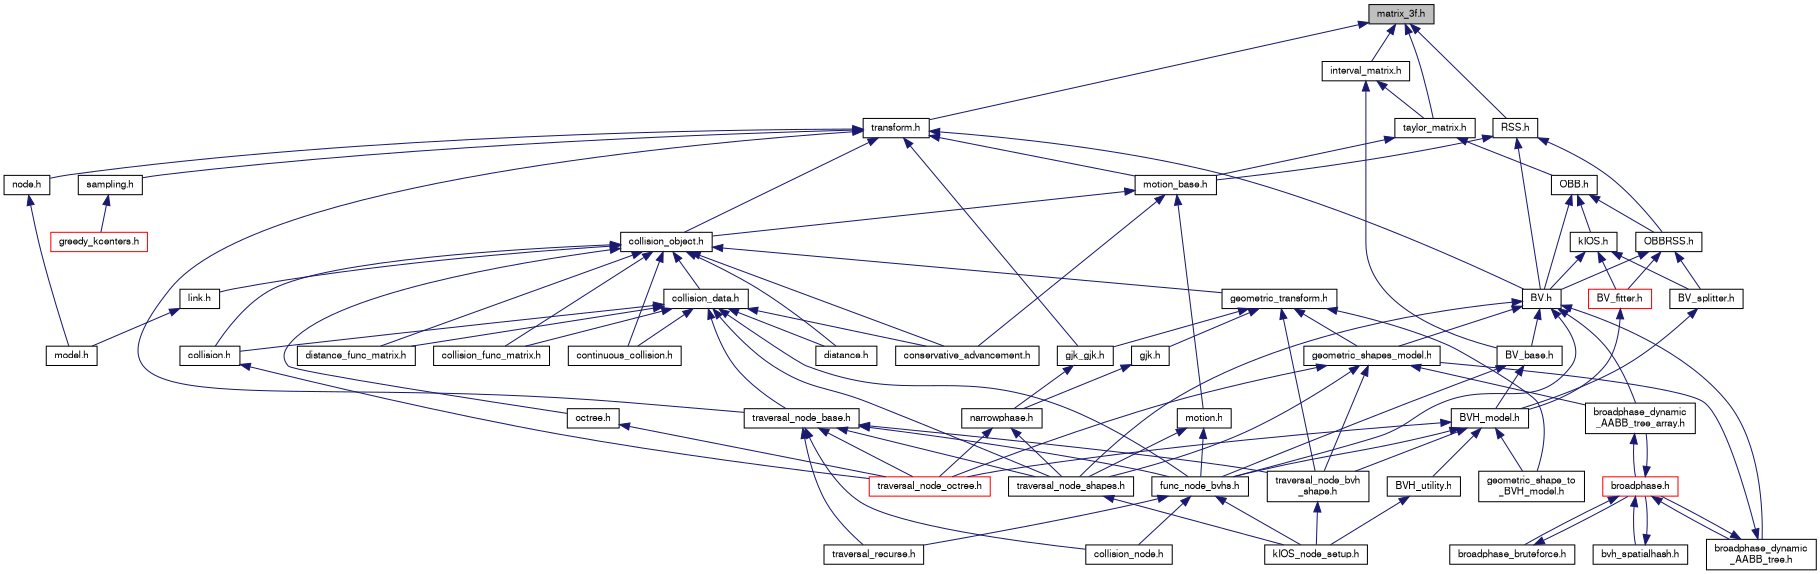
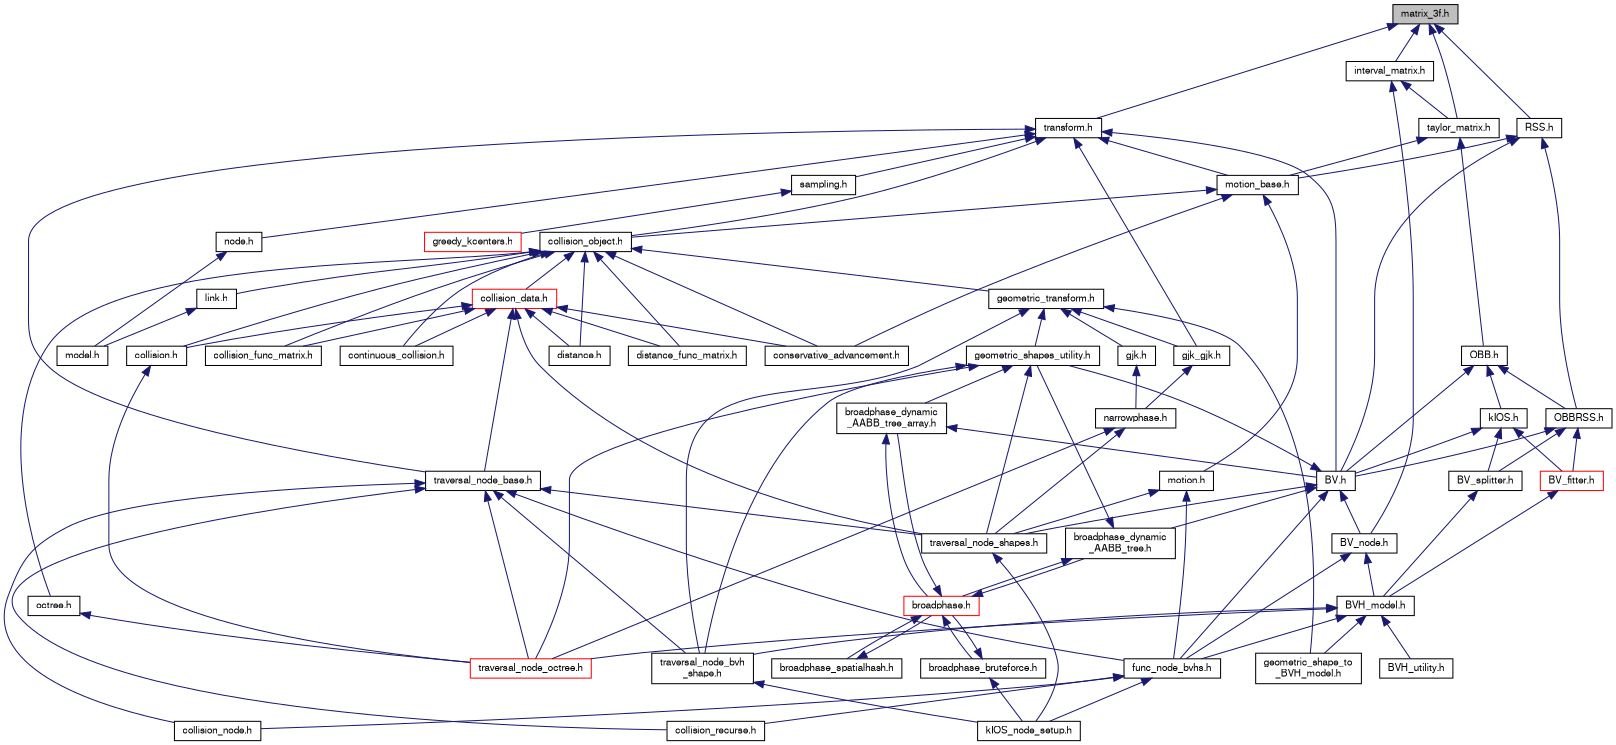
  digraph {
    node [color=black fillcolor=white fontname=FreeSans fontsize=10 shape=record style=filled]
    edge [color=midnightblue dir=back fontname=FreeSans fontsize=10 labelfontname=FreeSans labelfontsize=10 style=solid]
    n1 [fillcolor=grey75 fontcolor=black height=0.2 label="matrix_3f.h" width=0.4]
    n2 [height=0.2 label="transform.h" width=0.4]
    n3 [height=0.2 label="taylor_matrix.h" width=0.4]
    n4 [height=0.2 label="interval_matrix.h" width=0.4]
    n5 [height=0.2 label="RSS.h" width=0.4]
    n6 [height=0.2 label="node.h" width=0.4]
    n7 [height=0.2 label="collision_object.h" width=0.4]
    n8 [height=0.2 label="gjk_gjk.h" width=0.4]
    n9 [height=0.2 label="traversal_node_base.h" width=0.4]
    n10 [height=0.2 label="motion_base.h" width=0.4]
    n11 [height=0.2 label="BV.h" width=0.4]
    n12 [height=0.2 label="sampling.h" width=0.4]
-   n13 [height=0.2 label="BV_base.h" width=0.4]
+   n13 [height=0.2 label="BV_node.h" width=0.4]
    n14 [height=0.2 label="BVH_model.h" width=0.4]
    n15 [height=0.2 label="func_node_bvhs.h" width=0.4]
    n16 [height=0.2 label="OBB.h" width=0.4]
    n17 [height=0.2 label="OBBRSS.h" width=0.4]
    n18 [height=0.2 label="kIOS.h" width=0.4]
    n19 [height=0.2 label="model.h" width=0.4]
    n20 [height=0.2 label="link.h" width=0.4]
    n21 [height=0.2 label="geometric_transform.h" width=0.4]
    n22 [height=0.2 label="conservative_advancement.h" width=0.4]
-   n23 [height=0.2 label="collision_data.h" width=0.4]
+   n23 [color=red height=0.2 label="collision_data.h" width=0.4]
    n24 [height=0.2 label="collision.h" width=0.4]
    n25 [height=0.2 label="collision_func_matrix.h" width=0.4]
    n26 [height=0.2 label="continuous_collision.h" width=0.4]
    n27 [height=0.2 label="distance.h" width=0.4]
    n28 [height=0.2 label="distance_func_matrix.h" width=0.4]
    n29 [height=0.2 label="octree.h" width=0.4]
    n30 [height=0.2 label="gjk.h" width=0.4]
    n31 [height=0.2 label="narrowphase.h" width=0.4]
    n32 [height=0.2 label="traversal_node_bvh\l_shape.h" width=0.4]
    n33 [color=red height=0.2 label="traversal_node_octree.h" width=0.4]
    n34 [height=0.2 label="traversal_node_shapes.h" width=0.4]
    n35 [height=0.2 label="collision_node.h" width=0.4]
-   n36 [height=0.2 label="traversal_recurse.h" width=0.4]
+   n36 [height=0.2 label="collision_recurse.h" width=0.4]
    n37 [height=0.2 label="motion.h" width=0.4]
    n38 [height=0.2 label="broadphase_dynamic\l_AABB_tree.h" width=0.4]
    n39 [height=0.2 label="broadphase_dynamic\l_AABB_tree_array.h" width=0.4]
-   n40 [height=0.2 label="geometric_shapes_model.h" width=0.4]
+   n40 [height=0.2 label="geometric_shapes_utility.h" width=0.4]
    n41 [color=red height=0.2 label="greedy_kcenters.h" width=0.4]
    n42 [color=red height=0.2 label="broadphase.h" width=0.4]
    n43 [height=0.2 label="broadphase_bruteforce.h" width=0.4]
-   n44 [height=0.2 label="bvh_spatialhash.h" width=0.4]
+   n44 [height=0.2 label="broadphase_spatialhash.h" width=0.4]
    n45 [height=0.2 label="geometric_shape_to\l_BVH_model.h" width=0.4]
    n46 [height=0.2 label="BVH_utility.h" width=0.4]
    n47 [height=0.2 label="kIOS_node_setup.h" width=0.4]
    n48 [color=red height=0.2 label="BV_fitter.h" width=0.4]
    n49 [height=0.2 label="BV_splitter.h" width=0.4]
    n1 -> n2
    n1 -> n3
    n1 -> n4
    n1 -> n5
    n2 -> n6
    n2 -> n7
    n2 -> n8
    n2 -> n9
    n2 -> n10
    n2 -> n11
    n2 -> n12
    n3 -> n10
    n3 -> n16
    n4 -> n3
    n4 -> n13
    n5 -> n10
    n5 -> n11
    n5 -> n17
    n6 -> n19
    n7 -> n20
    n7 -> n21
    n7 -> n22
    n7 -> n23
    n7 -> n24
    n7 -> n25
    n7 -> n26
    n7 -> n27
    n7 -> n28
    n7 -> n29
    n8 -> n31
    n9 -> n15
    n9 -> n32
    n9 -> n33
    n9 -> n34
    n9 -> n35
    n9 -> n36
    n10 -> n7
    n10 -> n22
    n10 -> n37
    n11 -> n13
    n11 -> n15
    n11 -> n34
    n11 -> n38
-   n11 -> n39
+   n39 -> n11
    n11 -> n40
    n12 -> n41
    n13 -> n14
    n13 -> n15
    n14 -> n15
    n14 -> n32
    n14 -> n33
    n14 -> n45
    n14 -> n46
    n15 -> n35
    n15 -> n36
    n15 -> n47
    n16 -> n11
    n16 -> n17
    n16 -> n18
    n17 -> n11
    n17 -> n48
    n17 -> n49
    n18 -> n11
    n18 -> n48
    n18 -> n49
    n20 -> n19
    n21 -> n8
    n21 -> n30
    n21 -> n32
    n21 -> n40
    n21 -> n45
    n23 -> n9
-   n23 -> n15
    n23 -> n22
    n23 -> n24
    n23 -> n25
    n23 -> n26
    n23 -> n27
    n23 -> n28
    n23 -> n34
    n24 -> n33
    n29 -> n33
    n30 -> n31
    n31 -> n33
    n31 -> n34
    n32 -> n47
    n34 -> n47
    n37 -> n15
    n37 -> n34
    n38 -> n40
    n38 -> n42
    n39 -> n42
    n40 -> n32
    n40 -> n33
    n40 -> n34
    n40 -> n39
    n42 -> n38
    n42 -> n39
    n42 -> n43
    n42 -> n44
    n43 -> n42
    n44 -> n42
-   n46 -> n47
+   n43 -> n47
    n48 -> n14
    n49 -> n14
  }
